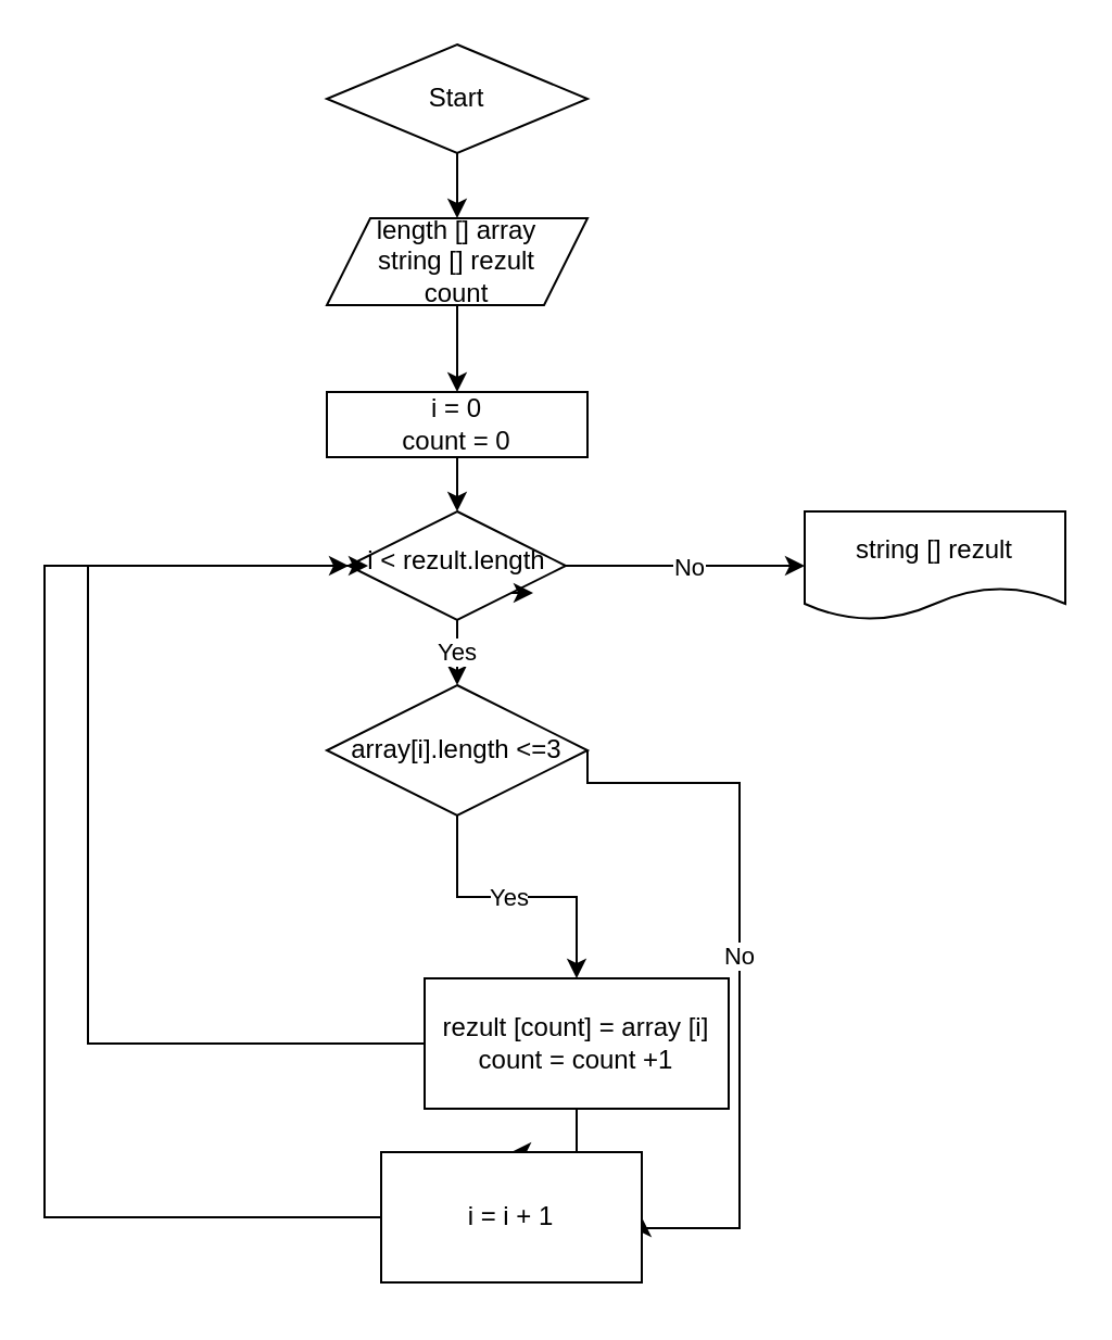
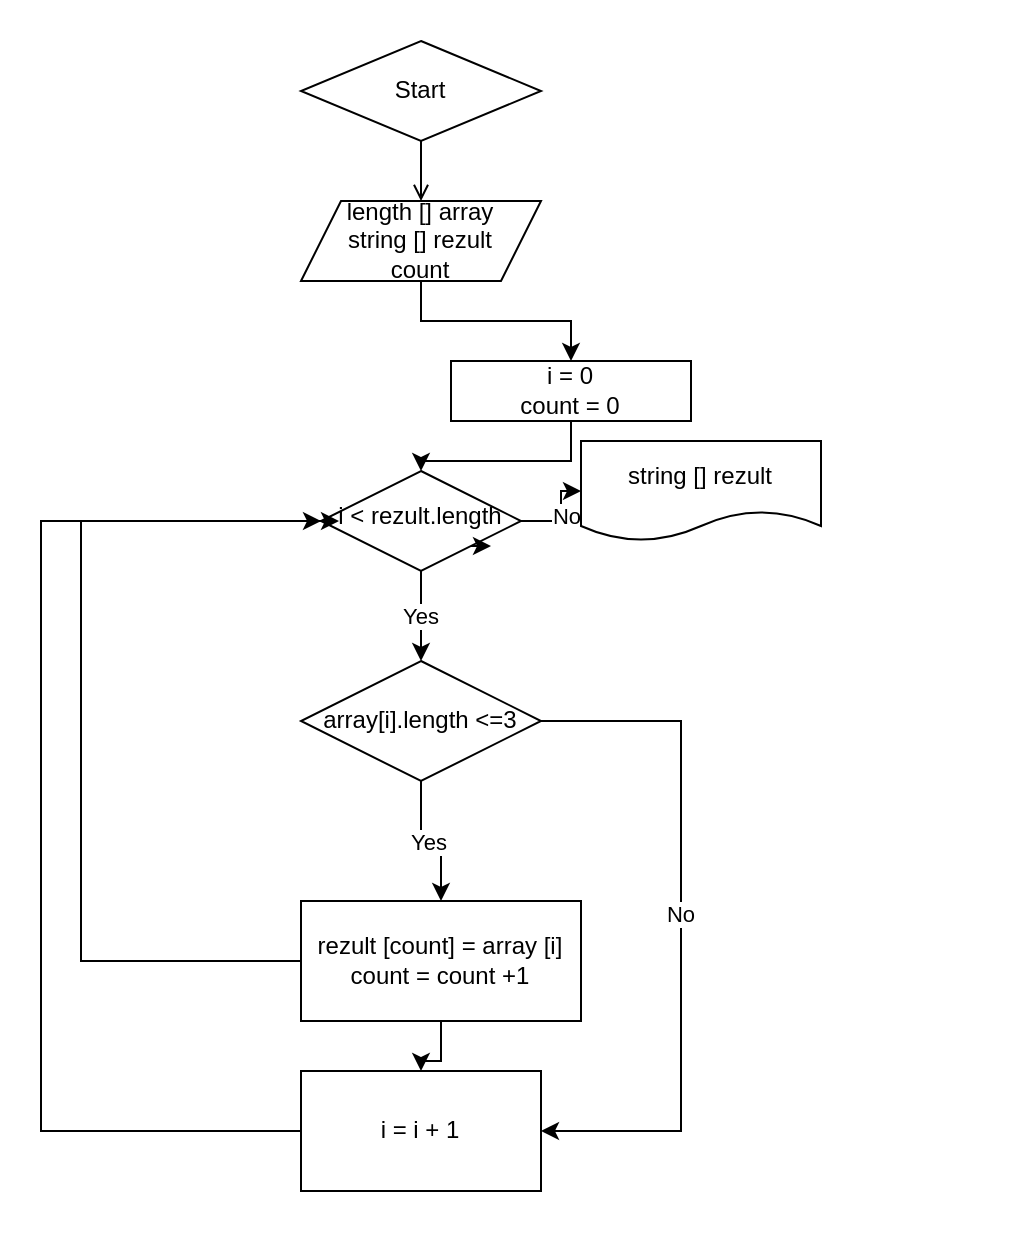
  <mxCell id="0" />
  <mxCell id="1" parent="0" />
  <mxCell id="2" value="Yes" style="edgeStyle=orthogonalEdgeStyle;rounded=0;orthogonalLoop=1;jettySize=auto;html=1;exitX=0.5;exitY=1;exitDx=0;exitDy=0;entryX=0.5;entryY=0;entryDx=0;entryDy=0;" edge="1" parent="1" source="5" target="16"><mxGeometry relative="1" as="geometry" /></mxCell>
  <mxCell id="3" style="edgeStyle=orthogonalEdgeStyle;rounded=0;orthogonalLoop=1;jettySize=auto;html=1;" edge="1" parent="1" source="5" target="23"><mxGeometry relative="1" as="geometry"><mxPoint x="330" y="260" as="targetPoint" /></mxGeometry></mxCell>
  <mxCell id="4" value="No" style="edgeLabel;html=1;align=center;verticalAlign=middle;resizable=0;points=[];" vertex="1" connectable="0" parent="3"><mxGeometry x="-0.007" y="-1" relative="1" as="geometry"><mxPoint x="1" y="-1" as="offset" /></mxGeometry></mxCell>
  <mxCell id="5" value="i &amp;lt; rezult.length" style="rhombus;whiteSpace=wrap;html=1;shadow=0;fontFamily=Helvetica;fontSize=12;align=center;strokeWidth=1;spacing=6;spacingTop=-4;" parent="1" vertex="1"><mxGeometry x="160" y="235" width="100" height="50" as="geometry" /></mxCell>
- <mxCell id="6" value="" style="edgeStyle=orthogonalEdgeStyle;rounded=0;orthogonalLoop=1;jettySize=auto;html=1;" edge="1" parent="1" source="7" target="9"><mxGeometry relative="1" as="geometry" /></mxCell>
+ <mxCell id="6" value="" style="edgeStyle=orthogonalEdgeStyle;rounded=0;orthogonalLoop=1;jettySize=auto;html=1;endArrow=open;" edge="1" parent="1" source="7" target="9"><mxGeometry relative="1" as="geometry" /></mxCell>
  <mxCell id="7" value="Start" style="rhombus;whiteSpace=wrap;html=1;" vertex="1" parent="1"><mxGeometry x="150" y="20" width="120" height="50" as="geometry" /></mxCell>
  <mxCell id="8" value="" style="edgeStyle=orthogonalEdgeStyle;rounded=0;orthogonalLoop=1;jettySize=auto;html=1;" edge="1" parent="1" source="9" target="11"><mxGeometry relative="1" as="geometry" /></mxCell>
  <mxCell id="9" value="length [] array&lt;div&gt;string [] rezult&lt;div&gt;&lt;/div&gt;&lt;div&gt;&lt;div&gt;count&lt;/div&gt;&lt;/div&gt;&lt;/div&gt;" style="shape=parallelogram;perimeter=parallelogramPerimeter;whiteSpace=wrap;html=1;fixedSize=1;" vertex="1" parent="1"><mxGeometry x="150" y="100" width="120" height="40" as="geometry" /></mxCell>
  <mxCell id="10" style="edgeStyle=orthogonalEdgeStyle;rounded=0;orthogonalLoop=1;jettySize=auto;html=1;entryX=0.5;entryY=0;entryDx=0;entryDy=0;" edge="1" parent="1" source="11" target="5"><mxGeometry relative="1" as="geometry" /></mxCell>
- <mxCell id="11" value="i = 0&lt;div&gt;count = 0&lt;/div&gt;" style="rounded=0;whiteSpace=wrap;html=1;" vertex="1" parent="1"><mxGeometry x="150" y="180" width="120" height="30" as="geometry" /></mxCell>
+ <mxCell id="11" value="i = 0&lt;div&gt;count = 0&lt;/div&gt;" style="rounded=0;whiteSpace=wrap;html=1;" vertex="1" parent="1"><mxGeometry x="225" y="180" width="120" height="30" as="geometry" /></mxCell>
  <mxCell id="12" style="edgeStyle=orthogonalEdgeStyle;rounded=0;orthogonalLoop=1;jettySize=auto;html=1;exitX=0.5;exitY=1;exitDx=0;exitDy=0;entryX=0.5;entryY=0;entryDx=0;entryDy=0;" edge="1" parent="1" source="16" target="19"><mxGeometry relative="1" as="geometry"><mxPoint x="210" y="430" as="targetPoint" /></mxGeometry></mxCell>
  <mxCell id="13" value="Yes" style="edgeLabel;html=1;align=center;verticalAlign=middle;resizable=0;points=[];" vertex="1" connectable="0" parent="12"><mxGeometry x="-0.062" relative="1" as="geometry"><mxPoint as="offset" /></mxGeometry></mxCell>
  <mxCell id="14" style="edgeStyle=orthogonalEdgeStyle;rounded=0;orthogonalLoop=1;jettySize=auto;html=1;exitX=1;exitY=0.5;exitDx=0;exitDy=0;entryX=1;entryY=0.5;entryDx=0;entryDy=0;" edge="1" parent="1" source="16" target="21"><mxGeometry relative="1" as="geometry"><mxPoint x="340" y="360" as="targetPoint" /><Array as="points"><mxPoint x="340" y="360" /><mxPoint x="340" y="565" /></Array></mxGeometry></mxCell>
  <mxCell id="15" value="No" style="edgeLabel;html=1;align=center;verticalAlign=middle;resizable=0;points=[];" vertex="1" connectable="0" parent="14"><mxGeometry x="-0.035" y="-1" relative="1" as="geometry"><mxPoint as="offset" /></mxGeometry></mxCell>
- <mxCell id="16" value="array[i].length &amp;lt;=3" style="rhombus;whiteSpace=wrap;html=1;" vertex="1" parent="1"><mxGeometry x="150" y="315" width="120" height="60" as="geometry" /></mxCell>
+ <mxCell id="16" value="array[i].length &amp;lt;=3" style="rhombus;whiteSpace=wrap;html=1;" vertex="1" parent="1"><mxGeometry x="150" y="330" width="120" height="60" as="geometry" /></mxCell>
  <mxCell id="17" value="" style="edgeStyle=orthogonalEdgeStyle;rounded=0;orthogonalLoop=1;jettySize=auto;html=1;" edge="1" parent="1" source="19" target="21"><mxGeometry relative="1" as="geometry" /></mxCell>
  <mxCell id="18" style="edgeStyle=elbowEdgeStyle;rounded=0;orthogonalLoop=1;jettySize=auto;html=1;entryX=0.09;entryY=0.5;entryDx=0;entryDy=0;entryPerimeter=0;" edge="1" parent="1" source="19" target="5"><mxGeometry relative="1" as="geometry"><mxPoint x="160" y="260" as="targetPoint" /><Array as="points"><mxPoint x="40" y="370" /></Array></mxGeometry></mxCell>
- <mxCell id="19" value="rezult [count] = array [i]&lt;div&gt;count = count +1&lt;/div&gt;" style="rounded=0;whiteSpace=wrap;html=1;" vertex="1" parent="1"><mxGeometry x="195" y="450" width="140" height="60" as="geometry" /></mxCell>
+ <mxCell id="19" value="rezult [count] = array [i]&lt;div&gt;count = count +1&lt;/div&gt;" style="rounded=0;whiteSpace=wrap;html=1;" vertex="1" parent="1"><mxGeometry x="150" y="450" width="140" height="60" as="geometry" /></mxCell>
  <mxCell id="20" style="edgeStyle=elbowEdgeStyle;rounded=0;orthogonalLoop=1;jettySize=auto;html=1;entryX=0;entryY=0.5;entryDx=0;entryDy=0;" edge="1" parent="1" source="21" target="5"><mxGeometry relative="1" as="geometry"><mxPoint x="40" y="270" as="targetPoint" /><Array as="points"><mxPoint x="20" y="400" /></Array></mxGeometry></mxCell>
- <mxCell id="21" value="i = i + 1" style="whiteSpace=wrap;html=1;rounded=0;" vertex="1" parent="1"><mxGeometry x="175" y="530" width="120" height="60" as="geometry" /></mxCell>
+ <mxCell id="21" value="i = i + 1" style="whiteSpace=wrap;html=1;rounded=0;" vertex="1" parent="1"><mxGeometry x="150" y="535" width="120" height="60" as="geometry" /></mxCell>
  <mxCell id="22" style="edgeStyle=orthogonalEdgeStyle;rounded=0;orthogonalLoop=1;jettySize=auto;html=1;exitX=1;exitY=1;exitDx=0;exitDy=0;entryX=0.85;entryY=0.74;entryDx=0;entryDy=0;entryPerimeter=0;" edge="1" parent="1" source="5" target="5"><mxGeometry relative="1" as="geometry" /></mxCell>
- <mxCell id="23" value="string [] rezult" style="shape=document;whiteSpace=wrap;html=1;boundedLbl=1;" vertex="1" parent="1"><mxGeometry x="370" y="235" width="120" height="50" as="geometry" /></mxCell>
+ <mxCell id="23" value="string [] rezult" style="shape=document;whiteSpace=wrap;html=1;boundedLbl=1;" vertex="1" parent="1"><mxGeometry x="290" y="220" width="120" height="50" as="geometry" /></mxCell>
